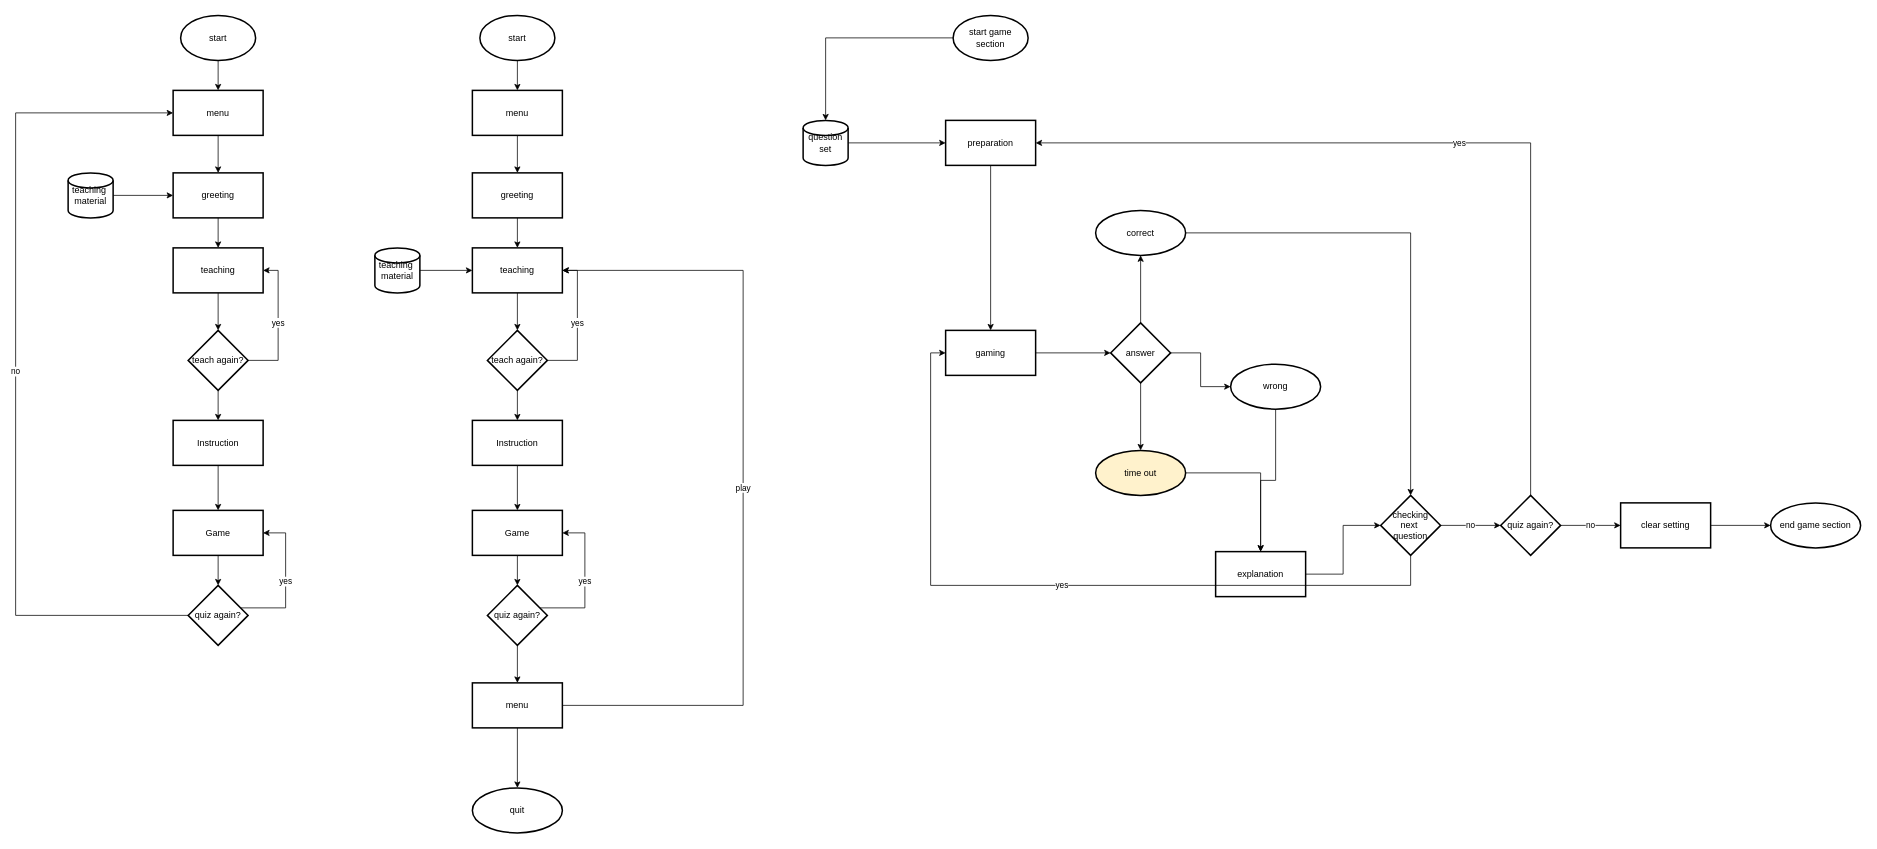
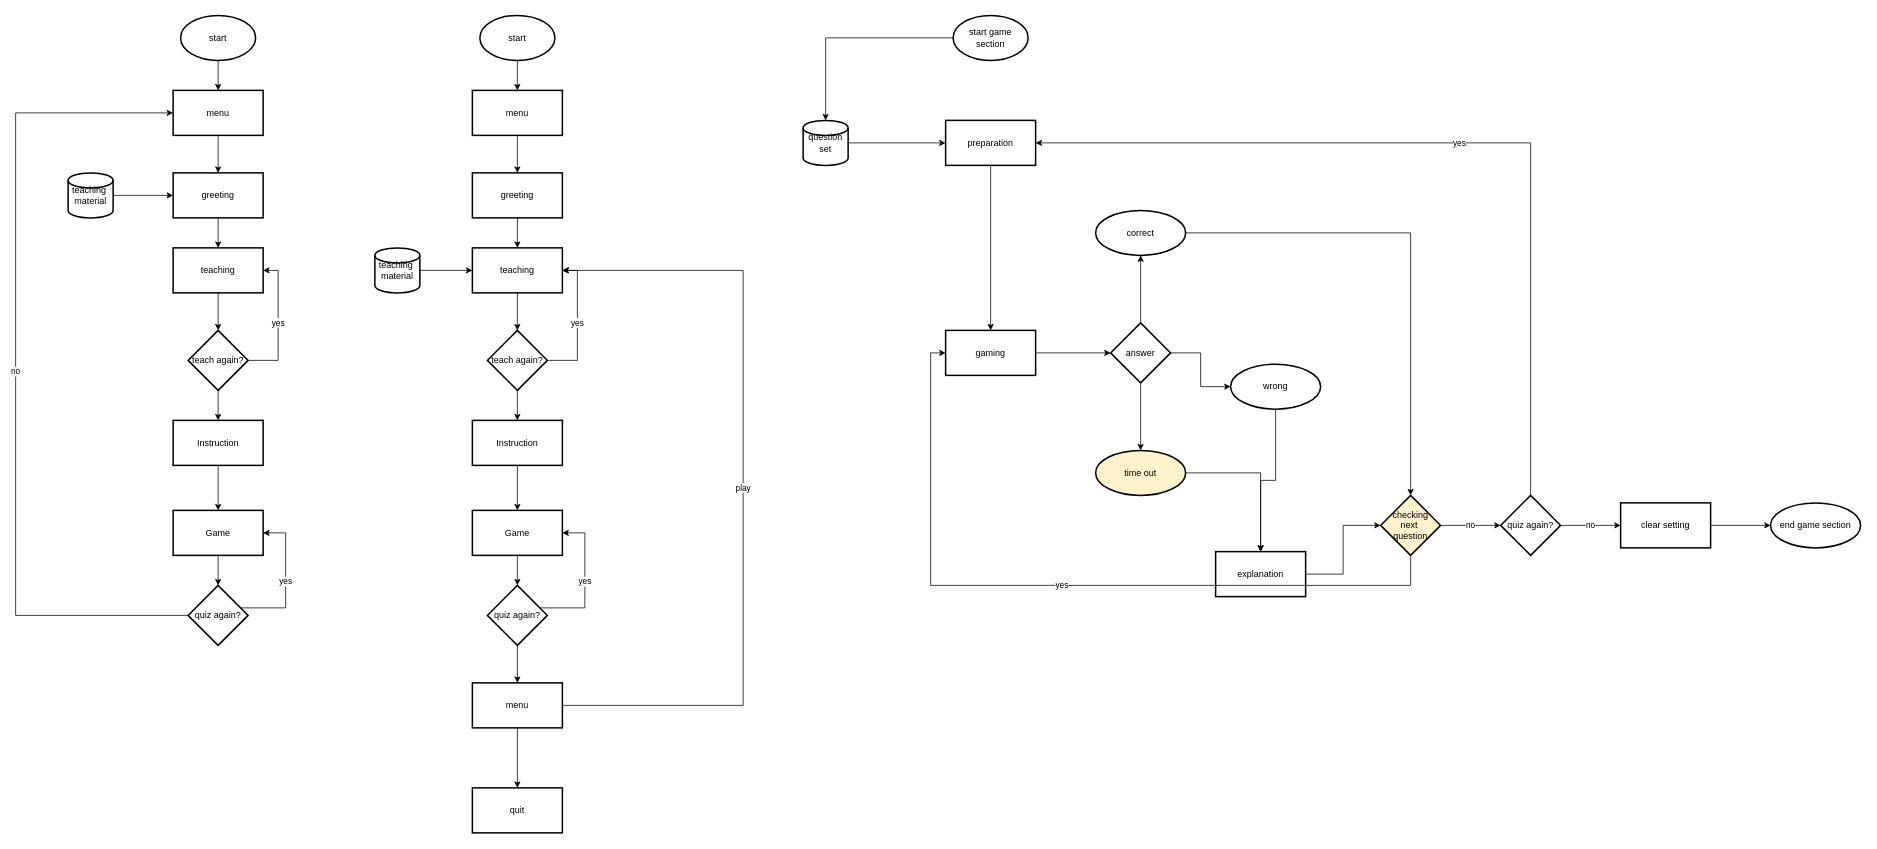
  <mxCell id="0" />
  <mxCell id="1" parent="0" />
  <mxCell id="2" value="" style="edgeStyle=orthogonalEdgeStyle;rounded=0;orthogonalLoop=1;jettySize=auto;html=1;" edge="1" parent="1" source="3" target="5"><mxGeometry relative="1" as="geometry" /></mxCell>
  <mxCell id="3" value="start" style="strokeWidth=2;html=1;shape=mxgraph.flowchart.start_1;whiteSpace=wrap;" vertex="1" parent="1"><mxGeometry x="240" y="20" width="100" height="60" as="geometry" /></mxCell>
  <mxCell id="4" value="" style="edgeStyle=orthogonalEdgeStyle;rounded=0;orthogonalLoop=1;jettySize=auto;html=1;" edge="1" parent="1" source="5" target="7"><mxGeometry relative="1" as="geometry" /></mxCell>
  <mxCell id="5" value="menu" style="whiteSpace=wrap;html=1;strokeWidth=2;" vertex="1" parent="1"><mxGeometry x="230" y="120" width="120" height="60" as="geometry" /></mxCell>
  <mxCell id="6" value="" style="edgeStyle=orthogonalEdgeStyle;rounded=0;orthogonalLoop=1;jettySize=auto;html=1;" edge="1" parent="1" source="7" target="9"><mxGeometry relative="1" as="geometry" /></mxCell>
  <mxCell id="7" value="greeting" style="whiteSpace=wrap;html=1;strokeWidth=2;" vertex="1" parent="1"><mxGeometry x="230" y="230" width="120" height="60" as="geometry" /></mxCell>
  <mxCell id="8" value="" style="edgeStyle=orthogonalEdgeStyle;rounded=0;orthogonalLoop=1;jettySize=auto;html=1;" edge="1" parent="1" source="9" target="14"><mxGeometry relative="1" as="geometry" /></mxCell>
  <mxCell id="9" value="teaching" style="whiteSpace=wrap;html=1;strokeWidth=2;" vertex="1" parent="1"><mxGeometry x="230" y="330" width="120" height="60" as="geometry" /></mxCell>
  <mxCell id="10" style="edgeStyle=orthogonalEdgeStyle;rounded=0;orthogonalLoop=1;jettySize=auto;html=1;" edge="1" parent="1" source="11" target="7"><mxGeometry relative="1" as="geometry" /></mxCell>
  <mxCell id="11" value="teaching&amp;nbsp;&lt;br&gt;material" style="strokeWidth=2;html=1;shape=mxgraph.flowchart.database;whiteSpace=wrap;" vertex="1" parent="1"><mxGeometry x="90" y="230" width="60" height="60" as="geometry" /></mxCell>
  <mxCell id="12" value="yes" style="edgeStyle=orthogonalEdgeStyle;rounded=0;orthogonalLoop=1;jettySize=auto;html=1;entryX=1;entryY=0.5;entryDx=0;entryDy=0;" edge="1" parent="1" source="14" target="9"><mxGeometry relative="1" as="geometry"><Array as="points"><mxPoint x="370" y="480" /><mxPoint x="370" y="360" /></Array></mxGeometry></mxCell>
  <mxCell id="13" value="" style="edgeStyle=orthogonalEdgeStyle;rounded=0;orthogonalLoop=1;jettySize=auto;html=1;" edge="1" parent="1" source="14" target="16"><mxGeometry relative="1" as="geometry" /></mxCell>
  <mxCell id="14" value="teach again?" style="rhombus;whiteSpace=wrap;html=1;strokeWidth=2;" vertex="1" parent="1"><mxGeometry x="250" y="440" width="80" height="80" as="geometry" /></mxCell>
  <mxCell id="15" style="edgeStyle=orthogonalEdgeStyle;rounded=0;orthogonalLoop=1;jettySize=auto;html=1;" edge="1" parent="1" source="16" target="18"><mxGeometry relative="1" as="geometry" /></mxCell>
  <mxCell id="16" value="Instruction" style="whiteSpace=wrap;html=1;strokeWidth=2;" vertex="1" parent="1"><mxGeometry x="230" y="560" width="120" height="60" as="geometry" /></mxCell>
  <mxCell id="17" style="edgeStyle=orthogonalEdgeStyle;rounded=0;orthogonalLoop=1;jettySize=auto;html=1;entryX=0.5;entryY=0;entryDx=0;entryDy=0;" edge="1" parent="1" source="18" target="21"><mxGeometry relative="1" as="geometry" /></mxCell>
  <mxCell id="18" value="Game" style="whiteSpace=wrap;html=1;strokeWidth=2;" vertex="1" parent="1"><mxGeometry x="230" y="680" width="120" height="60" as="geometry" /></mxCell>
  <mxCell id="19" value="yes" style="edgeStyle=orthogonalEdgeStyle;rounded=0;orthogonalLoop=1;jettySize=auto;html=1;entryX=1;entryY=0.5;entryDx=0;entryDy=0;" edge="1" parent="1" source="21" target="18"><mxGeometry relative="1" as="geometry"><Array as="points"><mxPoint x="380" y="810" /><mxPoint x="380" y="710" /></Array></mxGeometry></mxCell>
  <mxCell id="20" value="no" style="edgeStyle=orthogonalEdgeStyle;rounded=0;orthogonalLoop=1;jettySize=auto;html=1;entryX=0;entryY=0.5;entryDx=0;entryDy=0;" edge="1" parent="1" source="21" target="5"><mxGeometry relative="1" as="geometry"><Array as="points"><mxPoint x="20" y="820" /><mxPoint x="20" y="150" /></Array></mxGeometry></mxCell>
  <mxCell id="21" value="quiz again?" style="rhombus;whiteSpace=wrap;html=1;strokeWidth=2;" vertex="1" parent="1"><mxGeometry x="250" y="780" width="80" height="80" as="geometry" /></mxCell>
  <mxCell id="22" value="" style="edgeStyle=orthogonalEdgeStyle;rounded=0;orthogonalLoop=1;jettySize=auto;html=1;" edge="1" parent="1" source="23" target="25"><mxGeometry relative="1" as="geometry" /></mxCell>
  <mxCell id="23" value="start" style="strokeWidth=2;html=1;shape=mxgraph.flowchart.start_1;whiteSpace=wrap;" vertex="1" parent="1"><mxGeometry x="639" y="20" width="100" height="60" as="geometry" /></mxCell>
  <mxCell id="24" value="" style="edgeStyle=orthogonalEdgeStyle;rounded=0;orthogonalLoop=1;jettySize=auto;html=1;" edge="1" parent="1" source="25" target="27"><mxGeometry relative="1" as="geometry" /></mxCell>
  <mxCell id="25" value="menu" style="whiteSpace=wrap;html=1;strokeWidth=2;" vertex="1" parent="1"><mxGeometry x="629" y="120" width="120" height="60" as="geometry" /></mxCell>
  <mxCell id="26" value="" style="edgeStyle=orthogonalEdgeStyle;rounded=0;orthogonalLoop=1;jettySize=auto;html=1;" edge="1" parent="1" source="27" target="29"><mxGeometry relative="1" as="geometry" /></mxCell>
  <mxCell id="27" value="greeting" style="whiteSpace=wrap;html=1;strokeWidth=2;" vertex="1" parent="1"><mxGeometry x="629" y="230" width="120" height="60" as="geometry" /></mxCell>
  <mxCell id="28" value="" style="edgeStyle=orthogonalEdgeStyle;rounded=0;orthogonalLoop=1;jettySize=auto;html=1;" edge="1" parent="1" source="29" target="34"><mxGeometry relative="1" as="geometry" /></mxCell>
  <mxCell id="29" value="teaching" style="whiteSpace=wrap;html=1;strokeWidth=2;" vertex="1" parent="1"><mxGeometry x="629" y="330" width="120" height="60" as="geometry" /></mxCell>
  <mxCell id="30" style="edgeStyle=orthogonalEdgeStyle;rounded=0;orthogonalLoop=1;jettySize=auto;html=1;" edge="1" parent="1" source="31" target="29"><mxGeometry relative="1" as="geometry" /></mxCell>
  <mxCell id="31" value="teaching&amp;nbsp;&lt;br&gt;material" style="strokeWidth=2;html=1;shape=mxgraph.flowchart.database;whiteSpace=wrap;" vertex="1" parent="1"><mxGeometry x="499" y="330" width="60" height="60" as="geometry" /></mxCell>
  <mxCell id="32" value="yes" style="edgeStyle=orthogonalEdgeStyle;rounded=0;orthogonalLoop=1;jettySize=auto;html=1;entryX=1;entryY=0.5;entryDx=0;entryDy=0;" edge="1" parent="1" source="34" target="29"><mxGeometry relative="1" as="geometry"><Array as="points"><mxPoint x="769" y="480" /><mxPoint x="769" y="360" /></Array></mxGeometry></mxCell>
  <mxCell id="33" value="" style="edgeStyle=orthogonalEdgeStyle;rounded=0;orthogonalLoop=1;jettySize=auto;html=1;" edge="1" parent="1" source="34" target="36"><mxGeometry relative="1" as="geometry" /></mxCell>
  <mxCell id="34" value="teach again?" style="rhombus;whiteSpace=wrap;html=1;strokeWidth=2;" vertex="1" parent="1"><mxGeometry x="649" y="440" width="80" height="80" as="geometry" /></mxCell>
  <mxCell id="35" style="edgeStyle=orthogonalEdgeStyle;rounded=0;orthogonalLoop=1;jettySize=auto;html=1;" edge="1" parent="1" source="36" target="38"><mxGeometry relative="1" as="geometry" /></mxCell>
  <mxCell id="36" value="Instruction" style="whiteSpace=wrap;html=1;strokeWidth=2;" vertex="1" parent="1"><mxGeometry x="629" y="560" width="120" height="60" as="geometry" /></mxCell>
  <mxCell id="37" style="edgeStyle=orthogonalEdgeStyle;rounded=0;orthogonalLoop=1;jettySize=auto;html=1;entryX=0.5;entryY=0;entryDx=0;entryDy=0;" edge="1" parent="1" source="38" target="41"><mxGeometry relative="1" as="geometry" /></mxCell>
  <mxCell id="38" value="Game" style="whiteSpace=wrap;html=1;strokeWidth=2;" vertex="1" parent="1"><mxGeometry x="629" y="680" width="120" height="60" as="geometry" /></mxCell>
  <mxCell id="39" value="yes" style="edgeStyle=orthogonalEdgeStyle;rounded=0;orthogonalLoop=1;jettySize=auto;html=1;entryX=1;entryY=0.5;entryDx=0;entryDy=0;" edge="1" parent="1" source="41" target="38"><mxGeometry relative="1" as="geometry"><Array as="points"><mxPoint x="779" y="810" /><mxPoint x="779" y="710" /></Array></mxGeometry></mxCell>
  <mxCell id="40" value="" style="edgeStyle=orthogonalEdgeStyle;rounded=0;orthogonalLoop=1;jettySize=auto;html=1;" edge="1" parent="1" source="41" target="44"><mxGeometry relative="1" as="geometry" /></mxCell>
  <mxCell id="41" value="quiz again?" style="rhombus;whiteSpace=wrap;html=1;strokeWidth=2;" vertex="1" parent="1"><mxGeometry x="649" y="780" width="80" height="80" as="geometry" /></mxCell>
  <mxCell id="42" value="play" style="edgeStyle=orthogonalEdgeStyle;rounded=0;orthogonalLoop=1;jettySize=auto;html=1;entryX=1;entryY=0.5;entryDx=0;entryDy=0;" edge="1" parent="1" source="44" target="29"><mxGeometry relative="1" as="geometry"><Array as="points"><mxPoint x="990" y="940" /><mxPoint x="990" y="360" /></Array></mxGeometry></mxCell>
  <mxCell id="43" value="" style="edgeStyle=orthogonalEdgeStyle;rounded=0;orthogonalLoop=1;jettySize=auto;html=1;" edge="1" parent="1" source="44" target="45"><mxGeometry relative="1" as="geometry" /></mxCell>
  <mxCell id="44" value="menu" style="whiteSpace=wrap;html=1;strokeWidth=2;" vertex="1" parent="1"><mxGeometry x="629" y="910" width="120" height="60" as="geometry" /></mxCell>
- <mxCell id="45" value="quit" style="ellipse;whiteSpace=wrap;html=1;strokeWidth=2;" vertex="1" parent="1"><mxGeometry x="629" y="1050" width="120" height="60" as="geometry" /></mxCell>
+ <mxCell id="45" value="quit" style="whiteSpace=wrap;html=1;strokeWidth=2;rounded=0;" vertex="1" parent="1"><mxGeometry x="629" y="1050" width="120" height="60" as="geometry" /></mxCell>
  <mxCell id="46" value="" style="edgeStyle=orthogonalEdgeStyle;rounded=0;orthogonalLoop=1;jettySize=auto;html=1;" edge="1" parent="1" source="47" target="74"><mxGeometry relative="1" as="geometry" /></mxCell>
  <mxCell id="47" value="start game section" style="strokeWidth=2;html=1;shape=mxgraph.flowchart.start_1;whiteSpace=wrap;" vertex="1" parent="1"><mxGeometry x="1270" y="20" width="100" height="60" as="geometry" /></mxCell>
  <mxCell id="48" value="" style="edgeStyle=orthogonalEdgeStyle;rounded=0;orthogonalLoop=1;jettySize=auto;html=1;" edge="1" parent="1" source="49" target="51"><mxGeometry relative="1" as="geometry" /></mxCell>
  <mxCell id="49" value="preparation" style="whiteSpace=wrap;html=1;strokeWidth=2;" vertex="1" parent="1"><mxGeometry x="1260" y="160" width="120" height="60" as="geometry" /></mxCell>
  <mxCell id="50" style="edgeStyle=orthogonalEdgeStyle;rounded=0;orthogonalLoop=1;jettySize=auto;html=1;entryX=0;entryY=0.5;entryDx=0;entryDy=0;" edge="1" parent="1" source="51" target="55"><mxGeometry relative="1" as="geometry" /></mxCell>
  <mxCell id="51" value="gaming" style="whiteSpace=wrap;html=1;strokeWidth=2;" vertex="1" parent="1"><mxGeometry x="1260" y="440" width="120" height="60" as="geometry" /></mxCell>
  <mxCell id="52" value="" style="edgeStyle=orthogonalEdgeStyle;rounded=0;orthogonalLoop=1;jettySize=auto;html=1;" edge="1" parent="1" source="55" target="57"><mxGeometry relative="1" as="geometry" /></mxCell>
  <mxCell id="53" value="" style="edgeStyle=orthogonalEdgeStyle;rounded=0;orthogonalLoop=1;jettySize=auto;html=1;" edge="1" parent="1" source="55" target="59"><mxGeometry relative="1" as="geometry" /></mxCell>
  <mxCell id="54" value="" style="edgeStyle=orthogonalEdgeStyle;rounded=0;orthogonalLoop=1;jettySize=auto;html=1;" edge="1" parent="1" source="55" target="61"><mxGeometry relative="1" as="geometry" /></mxCell>
  <mxCell id="55" value="answer" style="rhombus;whiteSpace=wrap;html=1;strokeWidth=2;" vertex="1" parent="1"><mxGeometry x="1480" y="430" width="80" height="80" as="geometry" /></mxCell>
  <mxCell id="56" style="edgeStyle=orthogonalEdgeStyle;rounded=0;orthogonalLoop=1;jettySize=auto;html=1;" edge="1" parent="1" source="57" target="66"><mxGeometry relative="1" as="geometry" /></mxCell>
  <mxCell id="57" value="correct" style="ellipse;whiteSpace=wrap;html=1;strokeWidth=2;" vertex="1" parent="1"><mxGeometry x="1460" y="280" width="120" height="60" as="geometry" /></mxCell>
  <mxCell id="58" value="" style="edgeStyle=orthogonalEdgeStyle;rounded=0;orthogonalLoop=1;jettySize=auto;html=1;" edge="1" parent="1" source="59" target="63"><mxGeometry relative="1" as="geometry" /></mxCell>
  <mxCell id="59" value="wrong" style="ellipse;whiteSpace=wrap;html=1;strokeWidth=2;" vertex="1" parent="1"><mxGeometry x="1640" y="485" width="120" height="60" as="geometry" /></mxCell>
  <mxCell id="60" style="edgeStyle=orthogonalEdgeStyle;rounded=0;orthogonalLoop=1;jettySize=auto;html=1;" edge="1" parent="1" source="61" target="63"><mxGeometry relative="1" as="geometry" /></mxCell>
  <mxCell id="61" value="time out" style="ellipse;whiteSpace=wrap;html=1;strokeWidth=2;fillColor=#fff2cc;" vertex="1" parent="1"><mxGeometry x="1460" y="600" width="120" height="60" as="geometry" /></mxCell>
  <mxCell id="62" value="" style="edgeStyle=orthogonalEdgeStyle;rounded=0;orthogonalLoop=1;jettySize=auto;html=1;" edge="1" parent="1" source="63" target="66"><mxGeometry relative="1" as="geometry" /></mxCell>
  <mxCell id="63" value="explanation" style="whiteSpace=wrap;html=1;strokeWidth=2;" vertex="1" parent="1"><mxGeometry x="1620" y="735" width="120" height="60" as="geometry" /></mxCell>
  <mxCell id="64" value="yes" style="edgeStyle=orthogonalEdgeStyle;rounded=0;orthogonalLoop=1;jettySize=auto;html=1;entryX=0;entryY=0.5;entryDx=0;entryDy=0;" edge="1" parent="1" source="66" target="51"><mxGeometry relative="1" as="geometry"><Array as="points"><mxPoint x="1880" y="780" /><mxPoint x="1240" y="780" /><mxPoint x="1240" y="470" /></Array></mxGeometry></mxCell>
  <mxCell id="65" value="no" style="edgeStyle=orthogonalEdgeStyle;rounded=0;orthogonalLoop=1;jettySize=auto;html=1;" edge="1" parent="1" source="66" target="69"><mxGeometry relative="1" as="geometry" /></mxCell>
- <mxCell id="66" value="checking&lt;br&gt;next&amp;nbsp;&lt;br&gt;question" style="rhombus;whiteSpace=wrap;html=1;strokeWidth=2;" vertex="1" parent="1"><mxGeometry x="1840" y="660" width="80" height="80" as="geometry" /></mxCell>
+ <mxCell id="66" value="checking&lt;br&gt;next&amp;nbsp;&lt;br&gt;question" style="rhombus;whiteSpace=wrap;html=1;strokeWidth=2;fillColor=#fff2cc;" vertex="1" parent="1"><mxGeometry x="1840" y="660" width="80" height="80" as="geometry" /></mxCell>
  <mxCell id="67" value="yes" style="edgeStyle=orthogonalEdgeStyle;rounded=0;orthogonalLoop=1;jettySize=auto;html=1;entryX=1;entryY=0.5;entryDx=0;entryDy=0;" edge="1" parent="1" source="69" target="49"><mxGeometry relative="1" as="geometry"><Array as="points"><mxPoint x="2040" y="190" /></Array></mxGeometry></mxCell>
  <mxCell id="68" value="no" style="edgeStyle=orthogonalEdgeStyle;rounded=0;orthogonalLoop=1;jettySize=auto;html=1;entryX=0;entryY=0.5;entryDx=0;entryDy=0;" edge="1" parent="1" source="69" target="71"><mxGeometry relative="1" as="geometry" /></mxCell>
  <mxCell id="69" value="quiz again?" style="rhombus;whiteSpace=wrap;html=1;strokeWidth=2;" vertex="1" parent="1"><mxGeometry x="2000" y="660" width="80" height="80" as="geometry" /></mxCell>
  <mxCell id="70" value="" style="edgeStyle=orthogonalEdgeStyle;rounded=0;orthogonalLoop=1;jettySize=auto;html=1;" edge="1" parent="1" source="71" target="72"><mxGeometry relative="1" as="geometry" /></mxCell>
  <mxCell id="71" value="clear setting" style="whiteSpace=wrap;html=1;strokeWidth=2;" vertex="1" parent="1"><mxGeometry x="2160" y="670" width="120" height="60" as="geometry" /></mxCell>
  <mxCell id="72" value="end game section" style="ellipse;whiteSpace=wrap;html=1;strokeWidth=2;" vertex="1" parent="1"><mxGeometry x="2360" y="670" width="120" height="60" as="geometry" /></mxCell>
  <mxCell id="73" style="edgeStyle=orthogonalEdgeStyle;rounded=0;orthogonalLoop=1;jettySize=auto;html=1;" edge="1" parent="1" source="74" target="49"><mxGeometry relative="1" as="geometry" /></mxCell>
  <mxCell id="74" value="question set" style="strokeWidth=2;html=1;shape=mxgraph.flowchart.database;whiteSpace=wrap;" vertex="1" parent="1"><mxGeometry x="1070" y="160" width="60" height="60" as="geometry" /></mxCell>
